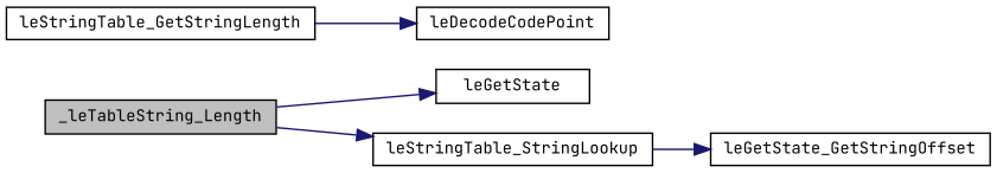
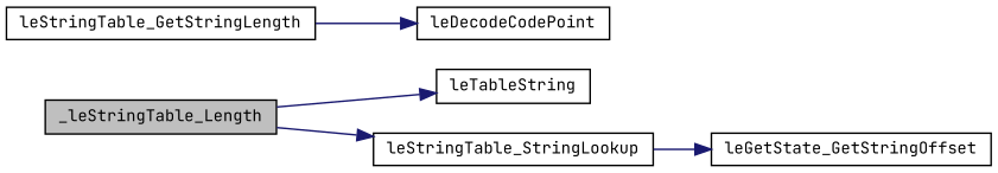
  digraph {
    fontname="JetBrains Mono"
    rankdir=LR
    node [color=black fillcolor=white fontname="JetBrains Mono" fontsize=10 shape=record style=filled]
    edge [color=midnightblue fontname="JetBrains Mono" fontsize=10 labelfontname=Helvetica labelfontsize=10 style=solid]
-   n1 [fillcolor=grey75 fontcolor=black height=0.2 label=_leTableString_Length width=0.4]
-   n2 [height=0.2 label=leGetState width=0.4]
+   n1 [fillcolor=grey75 fontcolor=black height=0.2 label=_leStringTable_Length width=0.4]
+   n2 [height=0.2 label=leTableString width=0.4]
    n3 [height=0.2 label=leStringTable_StringLookup width=0.4]
    n4 [height=0.2 label=leStringTable_GetStringLength width=0.4]
    n5 [height=0.2 label=leDecodeCodePoint width=0.4]
    n6 [height=0.2 label=leGetState_GetStringOffset width=0.4]
    n1 -> n2
    n1 -> n3
    n3 -> n6
    n4 -> n5
  }
